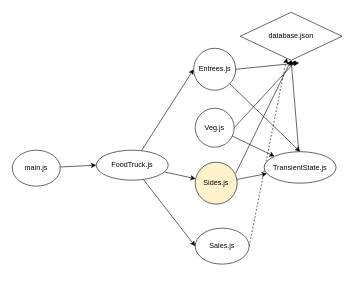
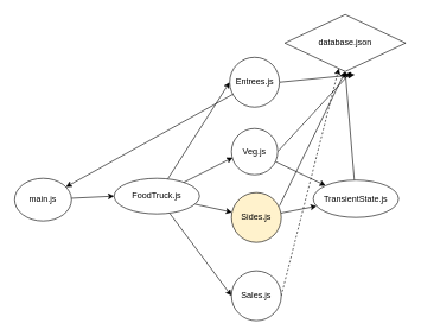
  <mxCell id="0" />
  <mxCell id="1" parent="0" />
  <mxCell id="2" style="edgeStyle=none;html=1;entryX=0;entryY=0.5;entryDx=0;entryDy=0;" parent="1" source="6" target="11" edge="1"><mxGeometry relative="1" as="geometry" /></mxCell>
  <mxCell id="3" value="" style="edgeStyle=none;html=1;" parent="1" source="6" target="17" edge="1"><mxGeometry relative="1" as="geometry" /></mxCell>
+ <mxCell id="4" style="edgeStyle=none;html=1;entryX=0.028;entryY=0.628;entryDx=0;entryDy=0;entryPerimeter=0;" parent="1" source="6" target="14" edge="1"><mxGeometry relative="1" as="geometry" /></mxCell>
  <mxCell id="5" style="edgeStyle=none;html=1;entryX=0;entryY=0.5;entryDx=0;entryDy=0;" parent="1" source="6" target="19" edge="1"><mxGeometry relative="1" as="geometry" /></mxCell>
  <mxCell id="6" value="FoodTruck.js" style="ellipse;whiteSpace=wrap;html=1;" parent="1" vertex="1"><mxGeometry x="160" y="250" width="120" height="50" as="geometry" /></mxCell>
  <mxCell id="7" style="edgeStyle=none;html=1;entryX=0;entryY=0.5;entryDx=0;entryDy=0;" parent="1" source="8" target="6" edge="1"><mxGeometry relative="1" as="geometry" /></mxCell>
  <mxCell id="8" value="main.js" style="ellipse;whiteSpace=wrap;html=1;" parent="1" vertex="1"><mxGeometry x="20" y="250" width="80" height="60" as="geometry" /></mxCell>
- <mxCell id="9" style="edgeStyle=none;html=1;entryX=0.5;entryY=0;entryDx=0;entryDy=0;" parent="1" source="11" target="21" edge="1"><mxGeometry relative="1" as="geometry" /></mxCell>
+ <mxCell id="9" style="edgeStyle=none;html=1;" parent="1" source="11" target="8" edge="1"><mxGeometry relative="1" as="geometry" /></mxCell>
  <mxCell id="10" style="edgeStyle=none;html=1;entryX=0.579;entryY=1.055;entryDx=0;entryDy=0;entryPerimeter=0;exitX=1;exitY=0.5;exitDx=0;exitDy=0;" parent="1" source="11" target="22" edge="1"><mxGeometry relative="1" as="geometry" /></mxCell>
  <mxCell id="11" value="Entrees.js" style="ellipse;whiteSpace=wrap;html=1;aspect=fixed;" parent="1" vertex="1"><mxGeometry x="322.5" y="80" width="70" height="70" as="geometry" /></mxCell>
  <mxCell id="12" style="edgeStyle=none;html=1;entryX=0;entryY=0;entryDx=0;entryDy=0;" parent="1" source="14" target="21" edge="1"><mxGeometry relative="1" as="geometry" /></mxCell>
  <mxCell id="13" style="edgeStyle=none;html=1;entryX=0.551;entryY=1.005;entryDx=0;entryDy=0;entryPerimeter=0;exitX=1;exitY=0.5;exitDx=0;exitDy=0;" parent="1" source="14" target="22" edge="1"><mxGeometry relative="1" as="geometry" /></mxCell>
  <mxCell id="14" value="Veg.js" style="ellipse;whiteSpace=wrap;html=1;aspect=fixed;" parent="1" vertex="1"><mxGeometry x="325" y="180" width="65" height="65" as="geometry" /></mxCell>
  <mxCell id="15" value="" style="edgeStyle=none;html=1;" parent="1" source="17" target="21" edge="1"><mxGeometry relative="1" as="geometry" /></mxCell>
  <mxCell id="16" style="edgeStyle=none;html=1;entryX=0.5;entryY=1;entryDx=0;entryDy=0;exitX=0.963;exitY=0.269;exitDx=0;exitDy=0;exitPerimeter=0;" parent="1" source="17" target="22" edge="1"><mxGeometry relative="1" as="geometry"><mxPoint x="400" y="300" as="sourcePoint" /></mxGeometry></mxCell>
  <mxCell id="17" value="Sides.js" style="ellipse;whiteSpace=wrap;html=1;aspect=fixed;fillColor=#fff2cc;" parent="1" vertex="1"><mxGeometry x="325" y="270" width="70" height="70" as="geometry" /></mxCell>
  <mxCell id="18" style="edgeStyle=none;html=1;exitX=1;exitY=0.5;exitDx=0;exitDy=0;dashed=1;" parent="1" source="19" target="22" edge="1"><mxGeometry relative="1" as="geometry" /></mxCell>
- <mxCell id="19" value="Sales.js" style="ellipse;whiteSpace=wrap;html=1;aspect=fixed;" parent="1" vertex="1"><mxGeometry x="325" y="380" width="90" height="60" as="geometry" /></mxCell>
+ <mxCell id="19" value="Sales.js" style="ellipse;whiteSpace=wrap;html=1;aspect=fixed;" parent="1" vertex="1"><mxGeometry x="325" y="380" width="70" height="70" as="geometry" /></mxCell>
  <mxCell id="20" style="edgeStyle=none;html=1;entryX=0.5;entryY=1;entryDx=0;entryDy=0;" parent="1" source="21" target="22" edge="1"><mxGeometry relative="1" as="geometry" /></mxCell>
  <mxCell id="21" value="TransientState.js" style="ellipse;whiteSpace=wrap;html=1;" parent="1" vertex="1"><mxGeometry x="440" y="252.5" width="120" height="52.5" as="geometry" /></mxCell>
  <mxCell id="22" value="database.json" style="rhombus;whiteSpace=wrap;html=1;" parent="1" vertex="1"><mxGeometry x="400" y="20" width="170" height="80" as="geometry" /></mxCell>
